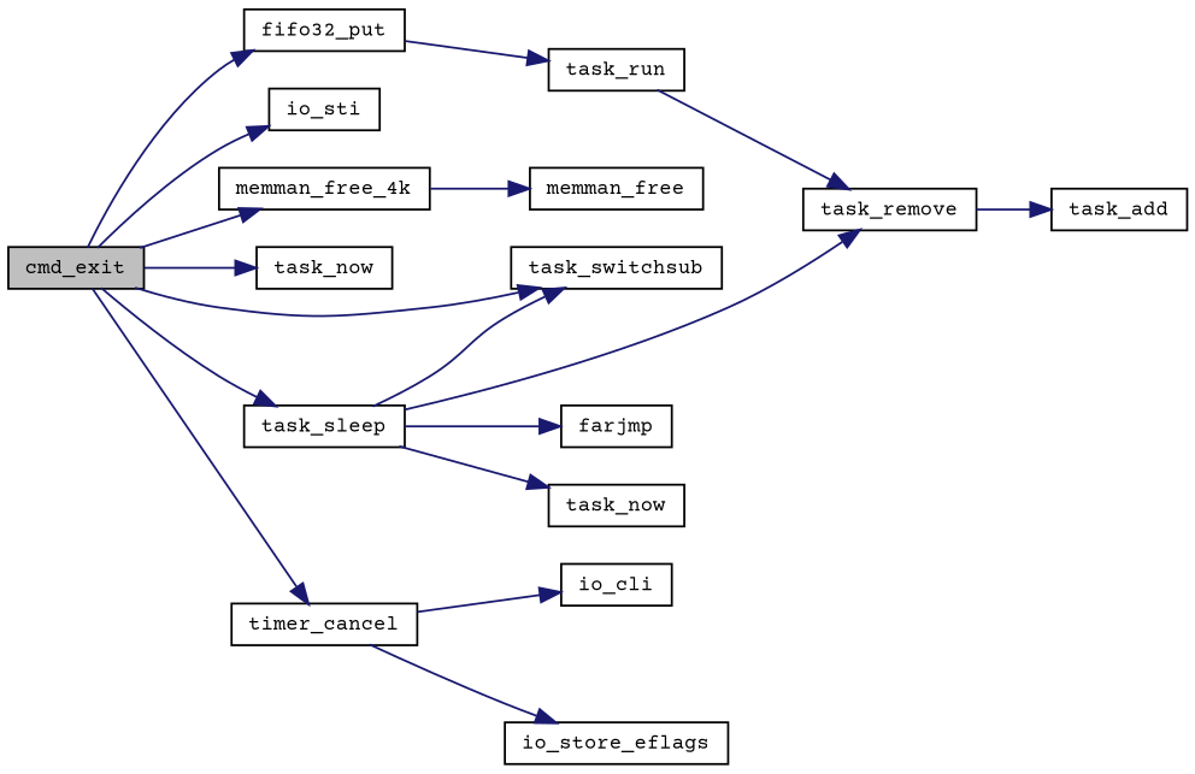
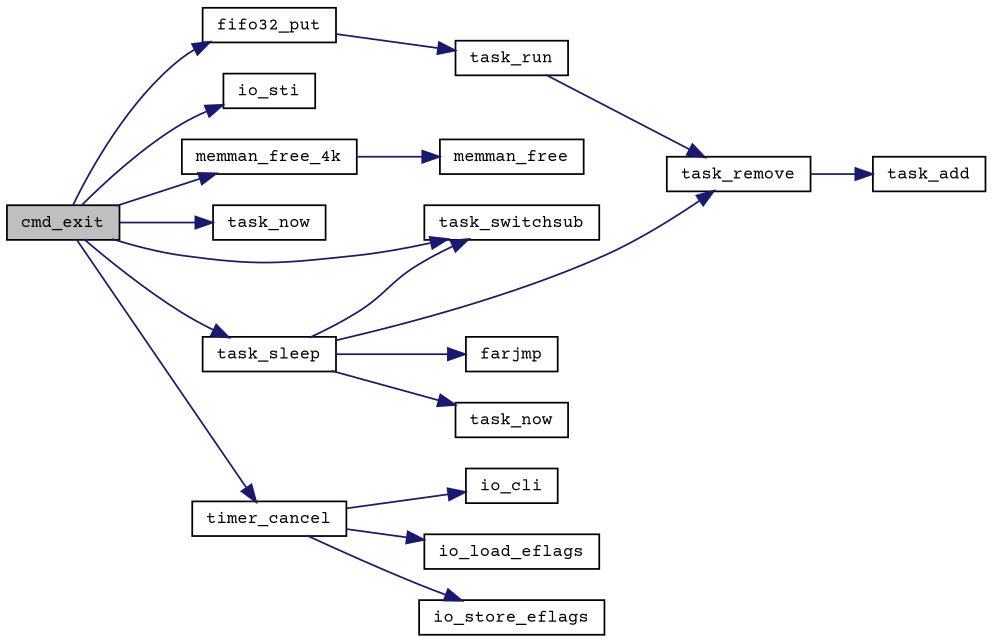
  digraph {
    fontname="Courier Prime"
    rankdir=LR
    node [color=black fillcolor=white fontname="Courier Prime" fontsize=10 shape=record style=filled]
    edge [color=midnightblue fontname="Courier Prime" fontsize=10 labelfontname=Helvetica labelfontsize=10 style=solid]
    n1 [fillcolor=grey75 fontcolor=black height=0.2 label=cmd_exit width=0.4]
    n2 [height=0.2 label=fifo32_put width=0.4]
    n3 [height=0.2 label=io_sti width=0.4]
    n4 [height=0.2 label=memman_free_4k width=0.4]
    n5 [height=0.2 label=task_now width=0.4]
    n6 [height=0.2 label=task_sleep width=0.4]
    n7 [height=0.2 label=timer_cancel width=0.4]
    n8 [height=0.2 label=task_switchsub width=0.4]
    n9 [height=0.2 label=task_run width=0.4]
    n10 [height=0.2 label=io_cli width=0.4]
    n11 [height=0.2 label=memman_free width=0.4]
    n12 [height=0.2 label=task_remove width=0.4]
    n13 [height=0.2 label=farjmp width=0.4]
    n14 [height=0.2 label=task_now width=0.4]
+   n15 [height=0.2 label=io_load_eflags width=0.4]
    n16 [height=0.2 label=io_store_eflags width=0.4]
    n17 [height=0.2 label=task_add width=0.4]
    n1 -> n2
    n1 -> n3
    n1 -> n4
    n1 -> n5
    n1 -> n6
    n1 -> n7
    n1 -> n8
    n2 -> n9
    n4 -> n11
    n6 -> n8
    n6 -> n12
    n6 -> n13
    n6 -> n14
    n7 -> n10
+   n7 -> n15
    n7 -> n16
    n9 -> n12
    n12 -> n17
  }
